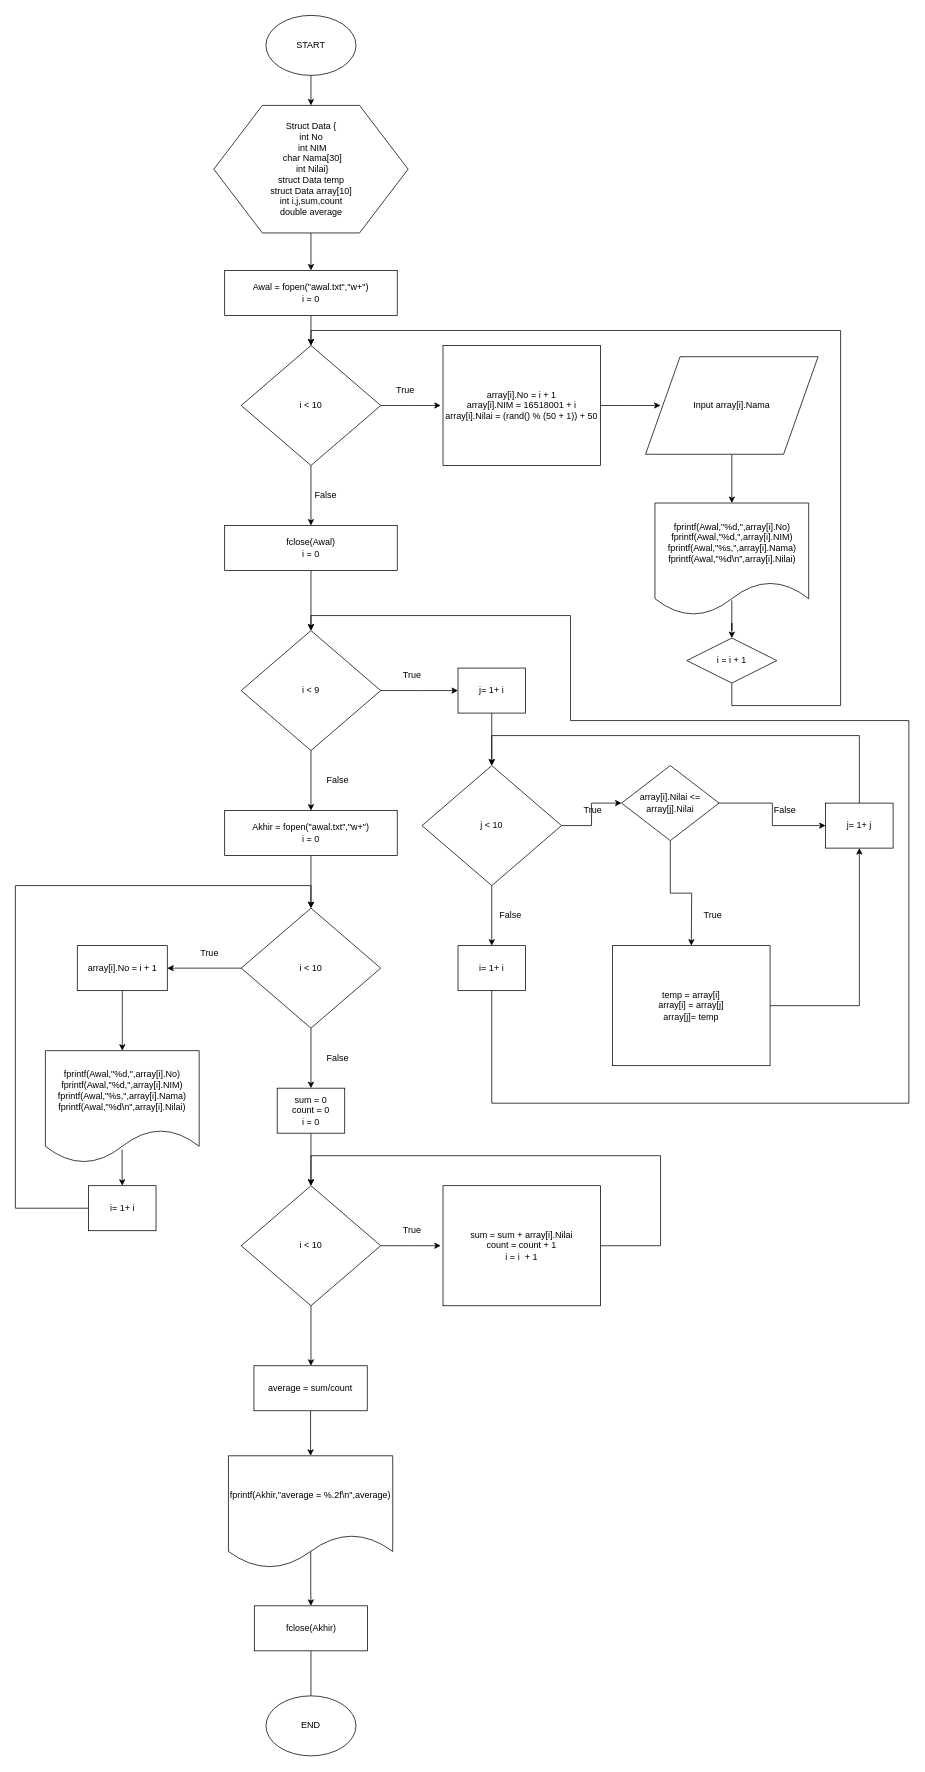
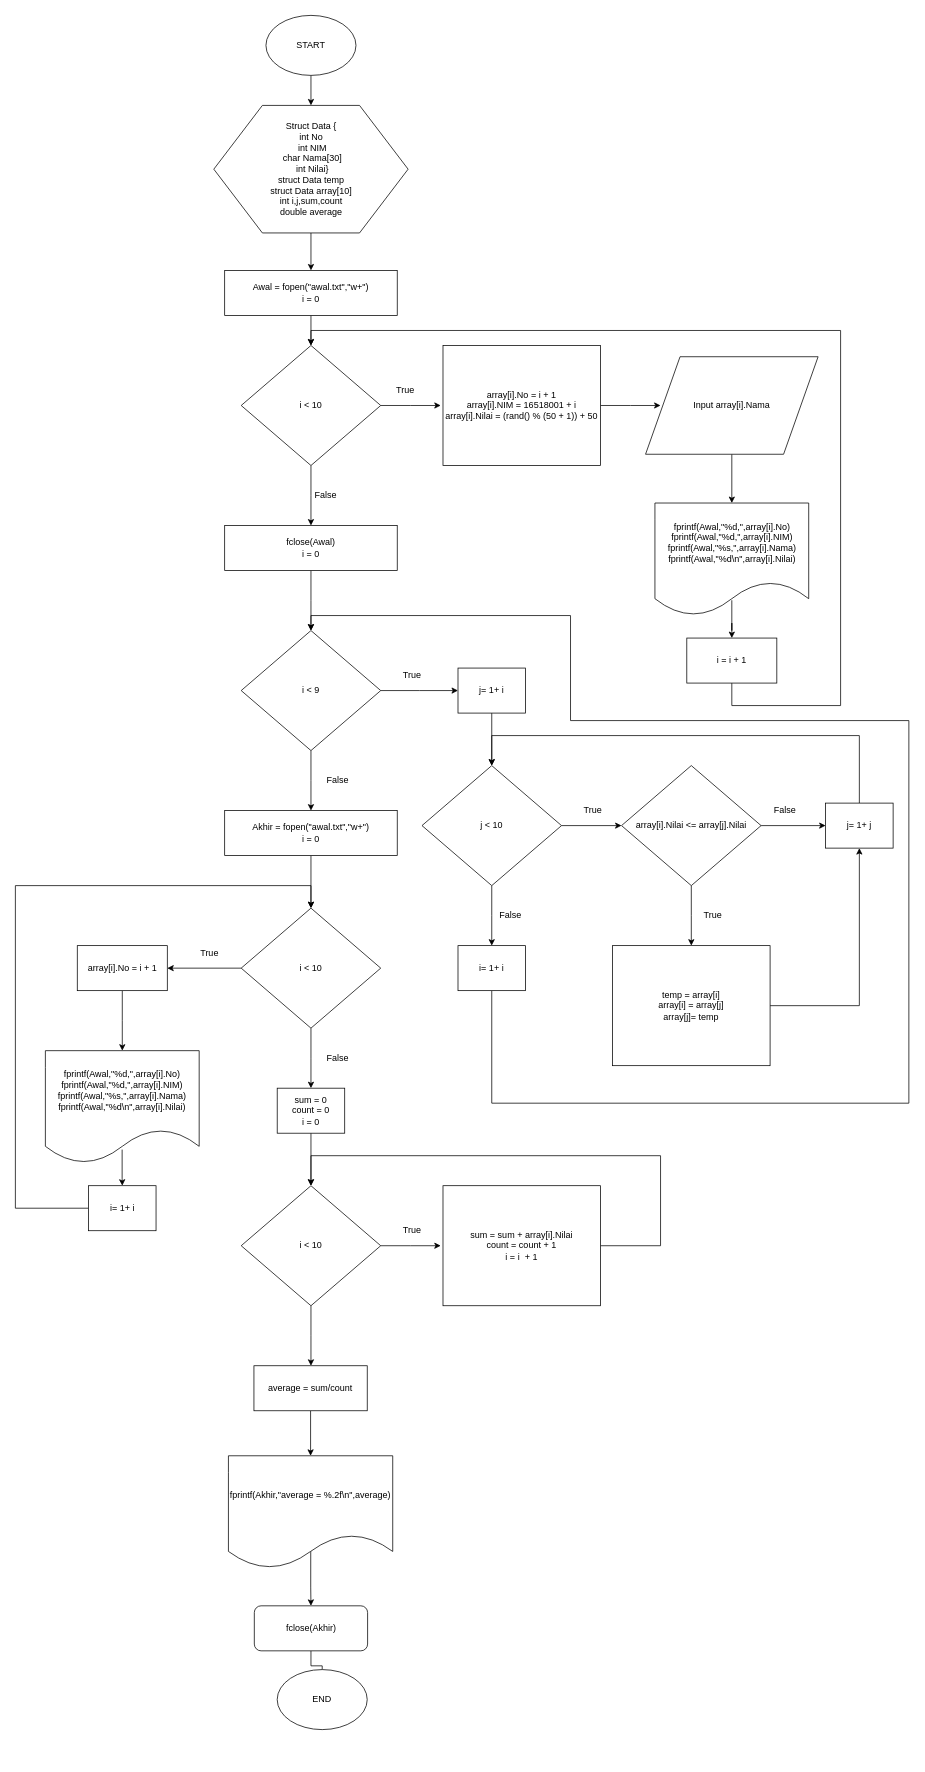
  <mxCell id="0" />
  <mxCell id="1" parent="0" />
  <mxCell id="2" value="" style="edgeStyle=orthogonalEdgeStyle;rounded=0;orthogonalLoop=1;jettySize=auto;html=1;" edge="1" parent="1" source="3" target="5"><mxGeometry relative="1" as="geometry" /></mxCell>
  <mxCell id="3" value="START" style="ellipse;whiteSpace=wrap;html=1;" vertex="1" parent="1"><mxGeometry x="354" y="20" width="120" height="80" as="geometry" /></mxCell>
  <mxCell id="4" value="" style="edgeStyle=orthogonalEdgeStyle;rounded=0;orthogonalLoop=1;jettySize=auto;html=1;" edge="1" parent="1" source="5" target="7"><mxGeometry relative="1" as="geometry" /></mxCell>
  <mxCell id="5" value="Struct Data {&lt;br&gt;int No&lt;br&gt;&amp;nbsp;int NIM&lt;br&gt;&amp;nbsp;char Nama[30]&lt;br&gt;&amp;nbsp;int Nilai}&lt;br&gt;struct Data temp&lt;br&gt;struct Data array[10]&lt;br&gt;int i,j,sum,count&lt;br&gt;double average" style="shape=hexagon;perimeter=hexagonPerimeter2;whiteSpace=wrap;html=1;" vertex="1" parent="1"><mxGeometry x="284.5" y="140" width="259" height="170" as="geometry" /></mxCell>
  <mxCell id="6" value="" style="edgeStyle=orthogonalEdgeStyle;rounded=0;orthogonalLoop=1;jettySize=auto;html=1;" edge="1" parent="1" source="7" target="10"><mxGeometry relative="1" as="geometry" /></mxCell>
  <mxCell id="7" value="Awal = fopen(&quot;awal.txt&quot;,&quot;w+&quot;)&lt;br&gt;i = 0" style="rounded=0;whiteSpace=wrap;html=1;" vertex="1" parent="1"><mxGeometry x="299" y="360" width="230" height="60" as="geometry" /></mxCell>
  <mxCell id="8" value="" style="edgeStyle=orthogonalEdgeStyle;rounded=0;orthogonalLoop=1;jettySize=auto;html=1;" edge="1" parent="1" source="10"><mxGeometry relative="1" as="geometry"><mxPoint x="587" y="540" as="targetPoint" /></mxGeometry></mxCell>
  <mxCell id="9" value="" style="edgeStyle=orthogonalEdgeStyle;rounded=0;orthogonalLoop=1;jettySize=auto;html=1;" edge="1" parent="1" source="10"><mxGeometry relative="1" as="geometry"><mxPoint x="414" y="700" as="targetPoint" /></mxGeometry></mxCell>
  <mxCell id="10" value="i &amp;lt; 10" style="rhombus;whiteSpace=wrap;html=1;" vertex="1" parent="1"><mxGeometry x="321" y="460" width="186" height="160" as="geometry" /></mxCell>
  <mxCell id="11" value="" style="edgeStyle=orthogonalEdgeStyle;rounded=0;orthogonalLoop=1;jettySize=auto;html=1;" edge="1" parent="1" source="12"><mxGeometry relative="1" as="geometry"><mxPoint x="880" y="540" as="targetPoint" /></mxGeometry></mxCell>
  <mxCell id="12" value="array[i].No = i + 1&lt;br&gt;array[i].NIM = 16518001 + i&lt;br&gt;array[i].Nilai = (rand() % (50 + 1)) + 50" style="rounded=0;whiteSpace=wrap;html=1;" vertex="1" parent="1"><mxGeometry x="590" y="460" width="210" height="160" as="geometry" /></mxCell>
  <mxCell id="13" value="True" style="text;html=1;strokeColor=none;fillColor=none;align=center;verticalAlign=middle;whiteSpace=wrap;rounded=0;" vertex="1" parent="1"><mxGeometry x="520" y="510" width="40" height="20" as="geometry" /></mxCell>
  <mxCell id="14" value="" style="edgeStyle=orthogonalEdgeStyle;rounded=0;orthogonalLoop=1;jettySize=auto;html=1;" edge="1" parent="1" source="15" target="17"><mxGeometry relative="1" as="geometry" /></mxCell>
  <mxCell id="15" value="Input array[i].Nama" style="shape=parallelogram;perimeter=parallelogramPerimeter;whiteSpace=wrap;html=1;" vertex="1" parent="1"><mxGeometry x="860" y="475" width="230" height="130" as="geometry" /></mxCell>
  <mxCell id="16" value="" style="edgeStyle=orthogonalEdgeStyle;rounded=0;orthogonalLoop=1;jettySize=auto;html=1;exitX=0.5;exitY=0.864;exitDx=0;exitDy=0;exitPerimeter=0;" edge="1" parent="1" source="17" target="19"><mxGeometry relative="1" as="geometry"><Array as="points" /></mxGeometry></mxCell>
  <mxCell id="17" value="fprintf(Awal,&quot;%d,&quot;,array[i].No)&lt;br&gt;fprintf(Awal,&quot;%d,&quot;,array[i].NIM)&lt;br&gt;fprintf(Awal,&quot;%s,&quot;,array[i].Nama)&lt;br&gt;fprintf(Awal,&quot;%d\n&quot;,array[i].Nilai)" style="shape=document;whiteSpace=wrap;html=1;boundedLbl=1;" vertex="1" parent="1"><mxGeometry x="872.5" y="670" width="205" height="150" as="geometry" /></mxCell>
  <mxCell id="18" value="" style="edgeStyle=orthogonalEdgeStyle;rounded=0;orthogonalLoop=1;jettySize=auto;html=1;entryX=0.5;entryY=0;entryDx=0;entryDy=0;" edge="1" parent="1" source="19" target="10"><mxGeometry relative="1" as="geometry"><mxPoint x="420" y="440" as="targetPoint" /><Array as="points"><mxPoint x="975" y="940" /><mxPoint x="1120" y="940" /><mxPoint x="1120" y="440" /><mxPoint x="414" y="440" /></Array></mxGeometry></mxCell>
- <mxCell id="19" value="i = i + 1" style="rhombus;whiteSpace=wrap;html=1;" vertex="1" parent="1"><mxGeometry x="915" y="850" width="120" height="60" as="geometry" /></mxCell>
+ <mxCell id="19" value="i = i + 1" style="rounded=0;whiteSpace=wrap;html=1;" vertex="1" parent="1"><mxGeometry x="915" y="850" width="120" height="60" as="geometry" /></mxCell>
  <mxCell id="20" value="False" style="text;html=1;strokeColor=none;fillColor=none;align=center;verticalAlign=middle;whiteSpace=wrap;rounded=0;" vertex="1" parent="1"><mxGeometry x="414" y="650" width="40" height="20" as="geometry" /></mxCell>
  <mxCell id="21" value="" style="edgeStyle=orthogonalEdgeStyle;rounded=0;orthogonalLoop=1;jettySize=auto;html=1;" edge="1" parent="1" source="22"><mxGeometry relative="1" as="geometry"><mxPoint x="414" y="840" as="targetPoint" /></mxGeometry></mxCell>
  <mxCell id="22" value="fclose(Awal)&lt;br&gt;i = 0" style="rounded=0;whiteSpace=wrap;html=1;" vertex="1" parent="1"><mxGeometry x="299" y="700" width="230" height="60" as="geometry" /></mxCell>
  <mxCell id="23" value="" style="edgeStyle=orthogonalEdgeStyle;rounded=0;orthogonalLoop=1;jettySize=auto;html=1;" edge="1" parent="1" source="25"><mxGeometry relative="1" as="geometry"><mxPoint x="610" y="920" as="targetPoint" /></mxGeometry></mxCell>
  <mxCell id="24" value="" style="edgeStyle=orthogonalEdgeStyle;rounded=0;orthogonalLoop=1;jettySize=auto;html=1;" edge="1" parent="1" source="25"><mxGeometry relative="1" as="geometry"><mxPoint x="414" y="1080" as="targetPoint" /></mxGeometry></mxCell>
  <mxCell id="25" value="i &amp;lt; 9" style="rhombus;whiteSpace=wrap;html=1;" vertex="1" parent="1"><mxGeometry x="321" y="840" width="186" height="160" as="geometry" /></mxCell>
  <mxCell id="26" value="" style="edgeStyle=orthogonalEdgeStyle;rounded=0;orthogonalLoop=1;jettySize=auto;html=1;" edge="1" parent="1" source="27" target="31"><mxGeometry relative="1" as="geometry" /></mxCell>
  <mxCell id="27" value="j= 1+ i" style="rounded=0;whiteSpace=wrap;html=1;" vertex="1" parent="1"><mxGeometry x="610" y="890" width="90" height="60" as="geometry" /></mxCell>
  <mxCell id="28" value="" style="edgeStyle=orthogonalEdgeStyle;rounded=0;orthogonalLoop=1;jettySize=auto;html=1;" edge="1" parent="1" source="31" target="34"><mxGeometry relative="1" as="geometry" /></mxCell>
  <mxCell id="29" value="" style="edgeStyle=orthogonalEdgeStyle;rounded=0;orthogonalLoop=1;jettySize=auto;html=1;exitX=0.5;exitY=1;exitDx=0;exitDy=0;entryX=0.5;entryY=0;entryDx=0;entryDy=0;" edge="1" parent="1" source="46" target="25"><mxGeometry relative="1" as="geometry"><mxPoint x="720" y="830" as="targetPoint" /><Array as="points"><mxPoint x="655" y="1470" /><mxPoint x="1211" y="1470" /><mxPoint x="1211" y="960" /><mxPoint x="760" y="960" /><mxPoint x="760" y="820" /><mxPoint x="414" y="820" /></Array></mxGeometry></mxCell>
  <mxCell id="30" value="" style="edgeStyle=orthogonalEdgeStyle;rounded=0;orthogonalLoop=1;jettySize=auto;html=1;" edge="1" parent="1" source="31"><mxGeometry relative="1" as="geometry"><mxPoint x="655" y="1260" as="targetPoint" /></mxGeometry></mxCell>
  <mxCell id="31" value="j &amp;lt; 10" style="rhombus;whiteSpace=wrap;html=1;" vertex="1" parent="1"><mxGeometry x="562" y="1020" width="186" height="160" as="geometry" /></mxCell>
  <mxCell id="32" value="" style="edgeStyle=orthogonalEdgeStyle;rounded=0;orthogonalLoop=1;jettySize=auto;html=1;" edge="1" parent="1" source="34"><mxGeometry relative="1" as="geometry"><mxPoint x="921" y="1260" as="targetPoint" /></mxGeometry></mxCell>
  <mxCell id="33" value="" style="edgeStyle=orthogonalEdgeStyle;rounded=0;orthogonalLoop=1;jettySize=auto;html=1;entryX=0;entryY=0.5;entryDx=0;entryDy=0;" edge="1" parent="1" source="34" target="47"><mxGeometry relative="1" as="geometry"><mxPoint x="1094" y="1100" as="targetPoint" /></mxGeometry></mxCell>
- <mxCell id="34" value="array[i].Nilai &amp;lt;= array[j].Nilai" style="rhombus;whiteSpace=wrap;html=1;" vertex="1" parent="1"><mxGeometry x="828" y="1020" width="130" height="100" as="geometry" /></mxCell>
+ <mxCell id="34" value="array[i].Nilai &amp;lt;= array[j].Nilai" style="rhombus;whiteSpace=wrap;html=1;" vertex="1" parent="1"><mxGeometry x="828" y="1020" width="186" height="160" as="geometry" /></mxCell>
  <mxCell id="35" value="True" style="text;html=1;strokeColor=none;fillColor=none;align=center;verticalAlign=middle;whiteSpace=wrap;rounded=0;" vertex="1" parent="1"><mxGeometry x="529" y="890" width="40" height="20" as="geometry" /></mxCell>
  <mxCell id="36" value="True" style="text;html=1;strokeColor=none;fillColor=none;align=center;verticalAlign=middle;whiteSpace=wrap;rounded=0;" vertex="1" parent="1"><mxGeometry x="770" y="1070" width="40" height="20" as="geometry" /></mxCell>
  <mxCell id="37" value="" style="edgeStyle=orthogonalEdgeStyle;rounded=0;orthogonalLoop=1;jettySize=auto;html=1;entryX=0.5;entryY=0;entryDx=0;entryDy=0;exitX=0.5;exitY=0;exitDx=0;exitDy=0;" edge="1" parent="1" source="47" target="31"><mxGeometry relative="1" as="geometry"><mxPoint x="1000" y="1430" as="sourcePoint" /><mxPoint x="790" y="980" as="targetPoint" /><Array as="points"><mxPoint x="1145" y="980" /><mxPoint x="655" y="980" /></Array></mxGeometry></mxCell>
  <mxCell id="38" value="" style="edgeStyle=orthogonalEdgeStyle;rounded=0;orthogonalLoop=1;jettySize=auto;html=1;entryX=0.5;entryY=1;entryDx=0;entryDy=0;" edge="1" parent="1" source="39" target="47"><mxGeometry relative="1" as="geometry"><mxPoint x="921" y="1500" as="targetPoint" /></mxGeometry></mxCell>
  <mxCell id="39" value="&lt;div&gt;temp = array[i]&lt;/div&gt;&lt;div&gt;array[i] = array[j]&lt;/div&gt;&lt;div&gt;&lt;span&gt;array[j]= temp&lt;/span&gt;&lt;/div&gt;" style="rounded=0;whiteSpace=wrap;html=1;" vertex="1" parent="1"><mxGeometry x="816" y="1260" width="210" height="160" as="geometry" /></mxCell>
  <mxCell id="40" value="True" style="text;html=1;strokeColor=none;fillColor=none;align=center;verticalAlign=middle;whiteSpace=wrap;rounded=0;" vertex="1" parent="1"><mxGeometry x="930" y="1210" width="40" height="20" as="geometry" /></mxCell>
  <mxCell id="41" value="False" style="text;html=1;strokeColor=none;fillColor=none;align=center;verticalAlign=middle;whiteSpace=wrap;rounded=0;" vertex="1" parent="1"><mxGeometry x="1026" y="1070" width="40" height="20" as="geometry" /></mxCell>
  <mxCell id="42" value="False" style="text;html=1;strokeColor=none;fillColor=none;align=center;verticalAlign=middle;whiteSpace=wrap;rounded=0;" vertex="1" parent="1"><mxGeometry x="660" y="1210" width="40" height="20" as="geometry" /></mxCell>
  <mxCell id="43" value="False" style="text;html=1;strokeColor=none;fillColor=none;align=center;verticalAlign=middle;whiteSpace=wrap;rounded=0;" vertex="1" parent="1"><mxGeometry x="430" y="1030" width="40" height="20" as="geometry" /></mxCell>
  <mxCell id="44" value="" style="edgeStyle=orthogonalEdgeStyle;rounded=0;orthogonalLoop=1;jettySize=auto;html=1;" edge="1" parent="1" source="45" target="50"><mxGeometry relative="1" as="geometry" /></mxCell>
  <mxCell id="45" value="Akhir = fopen(&quot;awal.txt&quot;,&quot;w+&quot;)&lt;br&gt;i = 0" style="rounded=0;whiteSpace=wrap;html=1;" vertex="1" parent="1"><mxGeometry x="299" y="1080" width="230" height="60" as="geometry" /></mxCell>
  <mxCell id="46" value="i= 1+ i" style="rounded=0;whiteSpace=wrap;html=1;" vertex="1" parent="1"><mxGeometry x="610" y="1260" width="90" height="60" as="geometry" /></mxCell>
  <mxCell id="47" value="j= 1+ j" style="rounded=0;whiteSpace=wrap;html=1;" vertex="1" parent="1"><mxGeometry x="1100" y="1070" width="90" height="60" as="geometry" /></mxCell>
  <mxCell id="48" value="" style="edgeStyle=orthogonalEdgeStyle;rounded=0;orthogonalLoop=1;jettySize=auto;html=1;entryX=1;entryY=0.5;entryDx=0;entryDy=0;" edge="1" parent="1" source="50" target="54"><mxGeometry relative="1" as="geometry"><mxPoint x="241" y="1290" as="targetPoint" /></mxGeometry></mxCell>
  <mxCell id="49" value="" style="edgeStyle=orthogonalEdgeStyle;rounded=0;orthogonalLoop=1;jettySize=auto;html=1;" edge="1" parent="1" source="50"><mxGeometry relative="1" as="geometry"><mxPoint x="414" y="1450" as="targetPoint" /></mxGeometry></mxCell>
  <mxCell id="50" value="i &amp;lt; 10" style="rhombus;whiteSpace=wrap;html=1;" vertex="1" parent="1"><mxGeometry x="321" y="1210" width="186" height="160" as="geometry" /></mxCell>
  <mxCell id="51" value="" style="edgeStyle=orthogonalEdgeStyle;rounded=0;orthogonalLoop=1;jettySize=auto;html=1;exitX=0.499;exitY=0.879;exitDx=0;exitDy=0;exitPerimeter=0;" edge="1" parent="1" source="52" target="56"><mxGeometry relative="1" as="geometry" /></mxCell>
  <mxCell id="52" value="fprintf(Awal,&quot;%d,&quot;,array[i].No)&lt;br&gt;fprintf(Awal,&quot;%d,&quot;,array[i].NIM)&lt;br&gt;fprintf(Awal,&quot;%s,&quot;,array[i].Nama)&lt;br&gt;fprintf(Awal,&quot;%d\n&quot;,array[i].Nilai)" style="shape=document;whiteSpace=wrap;html=1;boundedLbl=1;" vertex="1" parent="1"><mxGeometry x="60" y="1400" width="205" height="150" as="geometry" /></mxCell>
  <mxCell id="53" value="" style="edgeStyle=orthogonalEdgeStyle;rounded=0;orthogonalLoop=1;jettySize=auto;html=1;" edge="1" parent="1" source="54"><mxGeometry relative="1" as="geometry"><mxPoint x="162.5" y="1400" as="targetPoint" /></mxGeometry></mxCell>
  <mxCell id="54" value="array[i].No = i + 1" style="rounded=0;whiteSpace=wrap;html=1;" vertex="1" parent="1"><mxGeometry x="102.5" y="1260" width="120" height="60" as="geometry" /></mxCell>
  <mxCell id="55" value="" style="edgeStyle=orthogonalEdgeStyle;rounded=0;orthogonalLoop=1;jettySize=auto;html=1;entryX=0.5;entryY=0;entryDx=0;entryDy=0;" edge="1" parent="1" source="56" target="50"><mxGeometry relative="1" as="geometry"><mxPoint x="390" y="1180" as="targetPoint" /><Array as="points"><mxPoint x="20" y="1610" /><mxPoint x="20" y="1180" /><mxPoint x="414" y="1180" /></Array></mxGeometry></mxCell>
  <mxCell id="56" value="i= 1+ i" style="rounded=0;whiteSpace=wrap;html=1;" vertex="1" parent="1"><mxGeometry x="117.5" y="1580" width="90" height="60" as="geometry" /></mxCell>
  <mxCell id="57" value="True" style="text;html=1;strokeColor=none;fillColor=none;align=center;verticalAlign=middle;whiteSpace=wrap;rounded=0;" vertex="1" parent="1"><mxGeometry x="259" y="1260" width="40" height="20" as="geometry" /></mxCell>
  <mxCell id="58" value="False" style="text;html=1;strokeColor=none;fillColor=none;align=center;verticalAlign=middle;whiteSpace=wrap;rounded=0;" vertex="1" parent="1"><mxGeometry x="430" y="1400" width="40" height="20" as="geometry" /></mxCell>
  <mxCell id="59" value="" style="edgeStyle=orthogonalEdgeStyle;rounded=0;orthogonalLoop=1;jettySize=auto;html=1;" edge="1" parent="1" source="60" target="63"><mxGeometry relative="1" as="geometry" /></mxCell>
  <mxCell id="60" value="sum = 0&lt;br&gt;count = 0&lt;br&gt;i = 0" style="rounded=0;whiteSpace=wrap;html=1;" vertex="1" parent="1"><mxGeometry x="369" y="1450" width="90" height="60" as="geometry" /></mxCell>
  <mxCell id="61" value="" style="edgeStyle=orthogonalEdgeStyle;rounded=0;orthogonalLoop=1;jettySize=auto;html=1;" edge="1" parent="1" source="63"><mxGeometry relative="1" as="geometry"><mxPoint x="587" y="1660" as="targetPoint" /></mxGeometry></mxCell>
  <mxCell id="62" value="" style="edgeStyle=orthogonalEdgeStyle;rounded=0;orthogonalLoop=1;jettySize=auto;html=1;" edge="1" parent="1" source="63"><mxGeometry relative="1" as="geometry"><mxPoint x="414" y="1820" as="targetPoint" /></mxGeometry></mxCell>
  <mxCell id="63" value="i &amp;lt; 10" style="rhombus;whiteSpace=wrap;html=1;" vertex="1" parent="1"><mxGeometry x="321" y="1580" width="186" height="160" as="geometry" /></mxCell>
  <mxCell id="64" value="" style="edgeStyle=orthogonalEdgeStyle;rounded=0;orthogonalLoop=1;jettySize=auto;html=1;entryX=0.5;entryY=0;entryDx=0;entryDy=0;" edge="1" parent="1" source="65" target="63"><mxGeometry relative="1" as="geometry"><mxPoint x="880" y="1530" as="targetPoint" /><Array as="points"><mxPoint x="880" y="1660" /><mxPoint x="880" y="1540" /><mxPoint x="414" y="1540" /></Array></mxGeometry></mxCell>
  <mxCell id="65" value="&lt;div&gt;sum = sum + array[i].Nilai&lt;/div&gt;&lt;div&gt;count = count + 1&lt;/div&gt;&lt;div&gt;i = i&amp;nbsp; + 1&lt;/div&gt;" style="rounded=0;whiteSpace=wrap;html=1;" vertex="1" parent="1"><mxGeometry x="590" y="1580" width="210" height="160" as="geometry" /></mxCell>
  <mxCell id="66" value="True" style="text;html=1;strokeColor=none;fillColor=none;align=center;verticalAlign=middle;whiteSpace=wrap;rounded=0;" vertex="1" parent="1"><mxGeometry x="529" y="1630" width="40" height="20" as="geometry" /></mxCell>
  <mxCell id="67" value="" style="edgeStyle=orthogonalEdgeStyle;rounded=0;orthogonalLoop=1;jettySize=auto;html=1;" edge="1" parent="1" source="68" target="70"><mxGeometry relative="1" as="geometry" /></mxCell>
  <mxCell id="68" value="average = sum/count" style="rounded=0;whiteSpace=wrap;html=1;" vertex="1" parent="1"><mxGeometry x="338" y="1820" width="151" height="60" as="geometry" /></mxCell>
  <mxCell id="69" value="" style="edgeStyle=orthogonalEdgeStyle;rounded=0;orthogonalLoop=1;jettySize=auto;html=1;exitX=0.501;exitY=0.837;exitDx=0;exitDy=0;exitPerimeter=0;" edge="1" parent="1" source="70" target="72"><mxGeometry relative="1" as="geometry" /></mxCell>
  <mxCell id="70" value="fprintf(Akhir,&quot;average = %.2f\n&quot;,average)" style="shape=document;whiteSpace=wrap;html=1;boundedLbl=1;" vertex="1" parent="1"><mxGeometry x="304" y="1940" width="219" height="150" as="geometry" /></mxCell>
  <mxCell id="71" value="" style="edgeStyle=orthogonalEdgeStyle;rounded=0;orthogonalLoop=1;jettySize=auto;html=1;endArrow=none;" edge="1" parent="1" source="72" target="73"><mxGeometry relative="1" as="geometry" /></mxCell>
- <mxCell id="72" value="fclose(Akhir)" style="rounded=0;whiteSpace=wrap;html=1;" vertex="1" parent="1"><mxGeometry x="338.5" y="2140" width="151" height="60" as="geometry" /></mxCell>
- <mxCell id="73" value="END" style="ellipse;whiteSpace=wrap;html=1;" vertex="1" parent="1"><mxGeometry x="354" y="2260" width="120" height="80" as="geometry" /></mxCell>
+ <mxCell id="72" value="fclose(Akhir)" style="whiteSpace=wrap;html=1;rounded=1;" vertex="1" parent="1"><mxGeometry x="338.5" y="2140" width="151" height="60" as="geometry" /></mxCell>
+ <mxCell id="73" value="END" style="ellipse;whiteSpace=wrap;html=1;" vertex="1" parent="1"><mxGeometry x="369" y="2225" width="120" height="80" as="geometry" /></mxCell>
